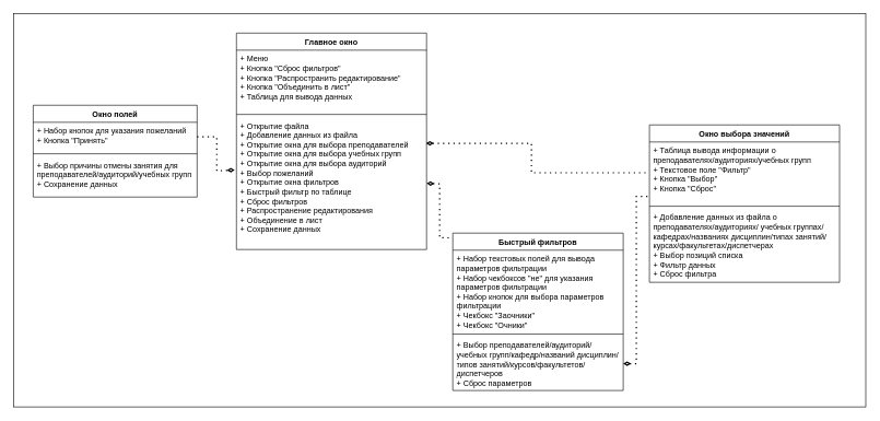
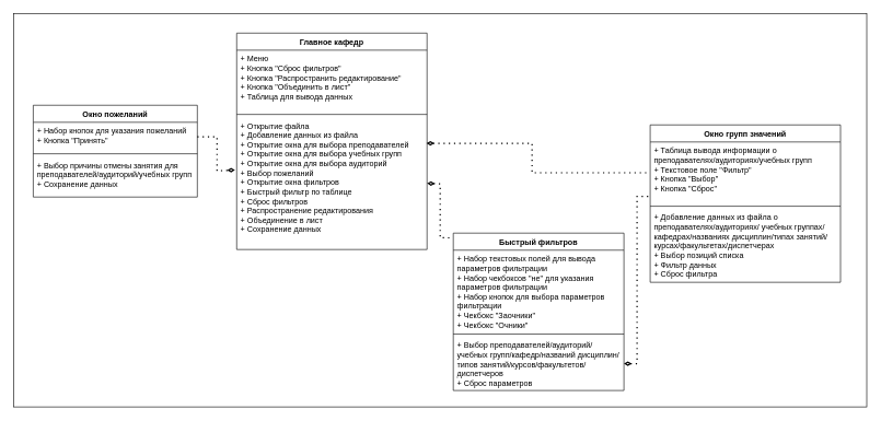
  <mxCell id="0" />
  <mxCell id="1" parent="0" />
  <mxCell id="2" value="" style="rounded=0;whiteSpace=wrap;html=1;" parent="1" vertex="1"><mxGeometry x="20" y="20" width="1300" height="600" as="geometry" /></mxCell>
- <mxCell id="3" value="Главное окно" style="swimlane;fontStyle=1;align=center;verticalAlign=top;childLayout=stackLayout;horizontal=1;startSize=26;horizontalStack=0;resizeParent=1;resizeParentMax=0;resizeLast=0;collapsible=1;marginBottom=0;whiteSpace=wrap;html=1;" parent="1" vertex="1"><mxGeometry x="360" y="50" width="290" height="330" as="geometry" /></mxCell>
+ <mxCell id="3" value="Главное кафедр" style="swimlane;fontStyle=1;align=center;verticalAlign=top;childLayout=stackLayout;horizontal=1;startSize=26;horizontalStack=0;resizeParent=1;resizeParentMax=0;resizeLast=0;collapsible=1;marginBottom=0;whiteSpace=wrap;html=1;" parent="1" vertex="1"><mxGeometry x="360" y="50" width="290" height="330" as="geometry" /></mxCell>
  <mxCell id="4" value="+ Меню&lt;br&gt;+ Кнопка &quot;Сброс фильтров&quot;&lt;br&gt;+ Кнопка &quot;Распространить редактирование&quot;&lt;br&gt;+ Кнопка &quot;Объединить в лист&quot;&lt;br&gt;+ Таблица для вывода данных" style="text;strokeColor=none;fillColor=none;align=left;verticalAlign=top;spacingLeft=4;spacingRight=4;overflow=hidden;rotatable=0;points=[[0,0.5],[1,0.5]];portConstraint=eastwest;whiteSpace=wrap;html=1;" parent="3" vertex="1"><mxGeometry y="26" width="290" height="94" as="geometry" /></mxCell>
  <mxCell id="5" value="" style="line;strokeWidth=1;fillColor=none;align=left;verticalAlign=middle;spacingTop=-1;spacingLeft=3;spacingRight=3;rotatable=0;labelPosition=right;points=[];portConstraint=eastwest;strokeColor=inherit;" parent="3" vertex="1"><mxGeometry y="120" width="290" height="8" as="geometry" /></mxCell>
  <mxCell id="6" value="+ Открытие файла&lt;br&gt;+ Добавление данных из файла&lt;br&gt;+ Открытие окна для выбора преподавателей&lt;br&gt;+ Открытие окна для выбора учебных групп&lt;br&gt;+ Открытие окна для выбора аудиторий&lt;br&gt;+ Выбор пожеланий&lt;br&gt;+ Открытие окна фильтров&lt;br&gt;+ Быстрый фильтр по таблице&lt;br&gt;+ Сброс фильтров&amp;nbsp;&lt;br&gt;+ Распространение редактирования&lt;br&gt;+ Объединение в лист&lt;br&gt;+ Сохранение данных&amp;nbsp;&amp;nbsp;" style="text;strokeColor=none;fillColor=none;align=left;verticalAlign=top;spacingLeft=4;spacingRight=4;overflow=hidden;rotatable=0;points=[[0,0.5],[1,0.5]];portConstraint=eastwest;whiteSpace=wrap;html=1;" parent="3" vertex="1"><mxGeometry y="128" width="290" height="202" as="geometry" /></mxCell>
  <mxCell id="7" value="Быстрый фильтров" style="swimlane;fontStyle=1;align=center;verticalAlign=top;childLayout=stackLayout;horizontal=1;startSize=26;horizontalStack=0;resizeParent=1;resizeParentMax=0;resizeLast=0;collapsible=1;marginBottom=0;whiteSpace=wrap;html=1;" parent="1" vertex="1"><mxGeometry x="690" y="355" width="260" height="240" as="geometry" /></mxCell>
  <mxCell id="8" value="+ Набор текстовых полей для вывода параметров фильтрации&lt;br&gt;+ Набор чекбоксов &quot;не&quot; для указания параметров фильтрации&lt;br&gt;+ Набор кнопок для выбора параметров фильтрации&lt;br&gt;+ Чекбокс &quot;Заочники&quot;&lt;br&gt;+ Чекбокс &quot;Очники&quot;" style="text;strokeColor=none;fillColor=none;align=left;verticalAlign=top;spacingLeft=4;spacingRight=4;overflow=hidden;rotatable=0;points=[[0,0.5],[1,0.5]];portConstraint=eastwest;whiteSpace=wrap;html=1;" parent="7" vertex="1"><mxGeometry y="26" width="260" height="124" as="geometry" /></mxCell>
  <mxCell id="9" value="" style="line;strokeWidth=1;fillColor=none;align=left;verticalAlign=middle;spacingTop=-1;spacingLeft=3;spacingRight=3;rotatable=0;labelPosition=right;points=[];portConstraint=eastwest;strokeColor=inherit;" parent="7" vertex="1"><mxGeometry y="150" width="260" height="8" as="geometry" /></mxCell>
  <mxCell id="10" value="+ Выбор преподавателей/аудиторий/ учебных групп/кафедр/названий дисциплин/типов занятий/курсов/факультетов/диспетчеров&lt;br&gt;+ Сброс параметров" style="text;strokeColor=none;fillColor=none;align=left;verticalAlign=top;spacingLeft=4;spacingRight=4;overflow=hidden;rotatable=0;points=[[0,0.5],[1,0.5]];portConstraint=eastwest;whiteSpace=wrap;html=1;" parent="7" vertex="1"><mxGeometry y="158" width="260" height="82" as="geometry" /></mxCell>
- <mxCell id="11" value="Окно выбора значений" style="swimlane;fontStyle=1;align=center;verticalAlign=top;childLayout=stackLayout;horizontal=1;startSize=26;horizontalStack=0;resizeParent=1;resizeParentMax=0;resizeLast=0;collapsible=1;marginBottom=0;whiteSpace=wrap;html=1;" parent="1" vertex="1"><mxGeometry x="990" y="190" width="290" height="240" as="geometry" /></mxCell>
+ <mxCell id="11" value="Окно групп значений" style="swimlane;fontStyle=1;align=center;verticalAlign=top;childLayout=stackLayout;horizontal=1;startSize=26;horizontalStack=0;resizeParent=1;resizeParentMax=0;resizeLast=0;collapsible=1;marginBottom=0;whiteSpace=wrap;html=1;" parent="1" vertex="1"><mxGeometry x="990" y="190" width="290" height="240" as="geometry" /></mxCell>
  <mxCell id="12" value="+ Таблица вывода информации о преподавателях/аудиториях/учебных групп&lt;br&gt;+ Текстовое поле &quot;Фильтр&quot;&lt;br&gt;+ Кнопка &quot;Выбор&quot;&lt;br&gt;+ Кнопка &quot;Сброс&quot;" style="text;strokeColor=none;fillColor=none;align=left;verticalAlign=top;spacingLeft=4;spacingRight=4;overflow=hidden;rotatable=0;points=[[0,0.5],[1,0.5]];portConstraint=eastwest;whiteSpace=wrap;html=1;" parent="11" vertex="1"><mxGeometry y="26" width="290" height="94" as="geometry" /></mxCell>
  <mxCell id="13" value="" style="line;strokeWidth=1;fillColor=none;align=left;verticalAlign=middle;spacingTop=-1;spacingLeft=3;spacingRight=3;rotatable=0;labelPosition=right;points=[];portConstraint=eastwest;strokeColor=inherit;" parent="11" vertex="1"><mxGeometry y="120" width="290" height="8" as="geometry" /></mxCell>
  <mxCell id="14" value="+ Добавление данных из файла о преподавателях/аудиториях/ учебных группах/кафедрах/названиях дисциплин/типах занятий/курсах/факультетах/диспетчерах&lt;br&gt;+ Выбор позиций списка&lt;br&gt;+ Фильтр данных&lt;br&gt;+ Сброс фильтра" style="text;strokeColor=none;fillColor=none;align=left;verticalAlign=top;spacingLeft=4;spacingRight=4;overflow=hidden;rotatable=0;points=[[0,0.5],[1,0.5]];portConstraint=eastwest;whiteSpace=wrap;html=1;" parent="11" vertex="1"><mxGeometry y="128" width="290" height="112" as="geometry" /></mxCell>
- <mxCell id="15" value="Окно полей" style="swimlane;fontStyle=1;align=center;verticalAlign=top;childLayout=stackLayout;horizontal=1;startSize=26;horizontalStack=0;resizeParent=1;resizeParentMax=0;resizeLast=0;collapsible=1;marginBottom=0;whiteSpace=wrap;html=1;" parent="1" vertex="1"><mxGeometry x="50" y="160" width="250" height="140" as="geometry" /></mxCell>
+ <mxCell id="15" value="Окно пожеланий" style="swimlane;fontStyle=1;align=center;verticalAlign=top;childLayout=stackLayout;horizontal=1;startSize=26;horizontalStack=0;resizeParent=1;resizeParentMax=0;resizeLast=0;collapsible=1;marginBottom=0;whiteSpace=wrap;html=1;" parent="1" vertex="1"><mxGeometry x="50" y="160" width="250" height="140" as="geometry" /></mxCell>
  <mxCell id="16" value="+ Набор кнопок для указания пожеланий&lt;br style=&quot;border-color: var(--border-color);&quot;&gt;+ Кнопка &quot;Принять&quot;" style="text;strokeColor=none;fillColor=none;align=left;verticalAlign=top;spacingLeft=4;spacingRight=4;overflow=hidden;rotatable=0;points=[[0,0.5],[1,0.5]];portConstraint=eastwest;whiteSpace=wrap;html=1;" parent="15" vertex="1"><mxGeometry y="26" width="250" height="44" as="geometry" /></mxCell>
  <mxCell id="17" value="" style="line;strokeWidth=1;fillColor=none;align=left;verticalAlign=middle;spacingTop=-1;spacingLeft=3;spacingRight=3;rotatable=0;labelPosition=right;points=[];portConstraint=eastwest;strokeColor=inherit;" parent="15" vertex="1"><mxGeometry y="70" width="250" height="8" as="geometry" /></mxCell>
  <mxCell id="18" value="+ Выбор причины отмены занятия для преподавателей/аудиторий/учебных групп&lt;br&gt;+ Сохранение данных" style="text;strokeColor=none;fillColor=none;align=left;verticalAlign=top;spacingLeft=4;spacingRight=4;overflow=hidden;rotatable=0;points=[[0,0.5],[1,0.5]];portConstraint=eastwest;whiteSpace=wrap;html=1;" parent="15" vertex="1"><mxGeometry y="78" width="250" height="62" as="geometry" /></mxCell>
  <mxCell id="19" value="" style="endArrow=none;dashed=1;html=1;dashPattern=1 3;strokeWidth=2;rounded=0;exitX=0.997;exitY=0.198;exitDx=0;exitDy=0;exitPerimeter=0;startArrow=diamondThin;startFill=0;entryX=0;entryY=0.5;entryDx=0;entryDy=0;" parent="1" source="6" target="12" edge="1"><mxGeometry width="50" height="50" relative="1" as="geometry"><mxPoint x="730" y="240" as="sourcePoint" /><mxPoint x="990" y="250" as="targetPoint" /><Array as="points"><mxPoint x="810" y="218" /><mxPoint x="810" y="263" /></Array></mxGeometry></mxCell>
  <mxCell id="20" value="" style="endArrow=none;dashed=1;html=1;dashPattern=1 3;strokeWidth=2;rounded=0;exitX=1;exitY=0.5;exitDx=0;exitDy=0;entryX=-0.015;entryY=0.03;entryDx=0;entryDy=0;entryPerimeter=0;startArrow=diamondThin;startFill=0;" parent="1" source="6" target="7" edge="1"><mxGeometry width="50" height="50" relative="1" as="geometry"><mxPoint x="730" y="340" as="sourcePoint" /><mxPoint x="780" y="290" as="targetPoint" /><Array as="points"><mxPoint x="670" y="280" /><mxPoint x="670" y="362" /></Array></mxGeometry></mxCell>
  <mxCell id="21" value="" style="endArrow=none;dashed=1;html=1;dashPattern=1 3;strokeWidth=2;rounded=0;entryX=0.003;entryY=0.883;entryDx=0;entryDy=0;entryPerimeter=0;exitX=1;exitY=0.5;exitDx=0;exitDy=0;startArrow=diamondThin;startFill=0;" parent="1" source="10" target="12" edge="1"><mxGeometry width="50" height="50" relative="1" as="geometry"><mxPoint x="1000" y="340" as="sourcePoint" /><mxPoint x="1050" y="290" as="targetPoint" /><Array as="points"><mxPoint x="970" y="554" /><mxPoint x="970" y="299" /></Array></mxGeometry></mxCell>
  <mxCell id="22" value="" style="endArrow=diamondThin;dashed=1;html=1;dashPattern=1 3;strokeWidth=2;rounded=0;entryX=-0.009;entryY=0.4;entryDx=0;entryDy=0;entryPerimeter=0;exitX=1;exitY=0.5;exitDx=0;exitDy=0;startArrow=none;startFill=0;endFill=0;" parent="1" source="16" target="6" edge="1"><mxGeometry width="50" height="50" relative="1" as="geometry"><mxPoint x="350" y="330" as="sourcePoint" /><mxPoint x="400" y="280" as="targetPoint" /><Array as="points"><mxPoint x="330" y="208" /><mxPoint x="330" y="260" /></Array></mxGeometry></mxCell>
